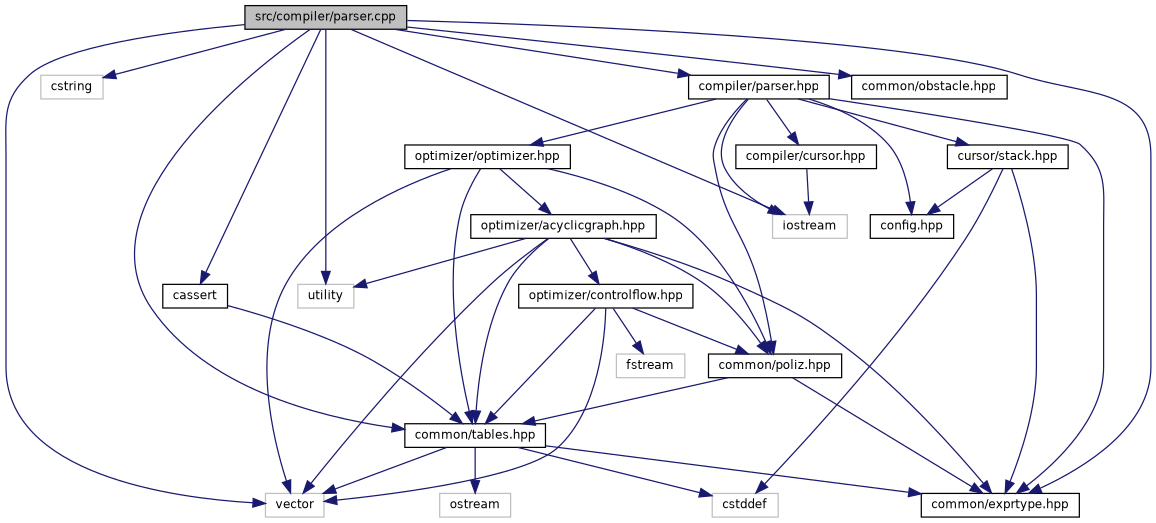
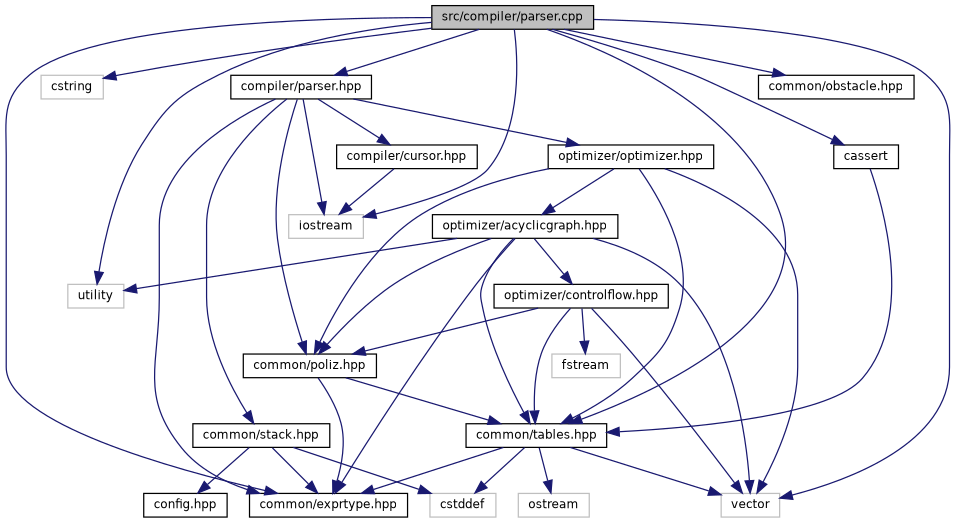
  digraph {
    node [color=black fillcolor=white fontname=Helvetica fontsize=10 shape=record style=filled]
    edge [color=midnightblue fontname=Helvetica fontsize=10 labelfontname=Helvetica labelfontsize=10 style=solid]
    n1 [fillcolor=grey75 fontcolor=black height=0.2 label="src/compiler/parser.cpp" width=0.4]
    n2 [color=grey75 height=0.2 label=iostream width=0.4]
    n3 [color=grey75 height=0.2 label=cstring width=0.4]
    n4 [color=grey75 height=0.2 label=utility width=0.4]
    n5 [color=grey75 height=0.2 label=vector width=0.4]
    n6 [height=0.2 label=cassert width=0.4]
    n7 [height=0.2 label="common/exprtype.hpp" width=0.4]
    n8 [height=0.2 label="common/tables.hpp" width=0.4]
    n9 [height=0.2 label="common/obstacle.hpp" width=0.4]
    n10 [height=0.2 label="compiler/parser.hpp" width=0.4]
    n11 [color=grey75 height=0.2 label=cstddef width=0.4]
    n12 [color=grey75 height=0.2 label=ostream width=0.4]
    n13 [height=0.2 label="config.hpp" width=0.4]
    n14 [height=0.2 label="common/poliz.hpp" width=0.4]
-   n15 [height=0.2 label="cursor/stack.hpp" width=0.4]
+   n15 [height=0.2 label="common/stack.hpp" width=0.4]
    n16 [height=0.2 label="compiler/cursor.hpp" width=0.4]
    n17 [height=0.2 label="optimizer/optimizer.hpp" width=0.4]
    n18 [color=grey75 height=0.2 label=fstream width=0.4]
    n19 [height=0.2 label="optimizer/acyclicgraph.hpp" width=0.4]
    n20 [height=0.2 label="optimizer/controlflow.hpp" width=0.4]
    n1 -> n2
    n1 -> n3
    n1 -> n4
    n1 -> n5
    n1 -> n6
    n1 -> n7
    n1 -> n8
    n1 -> n9
    n1 -> n10
    n6 -> n8
    n8 -> n5
    n8 -> n7
    n8 -> n11
    n8 -> n12
    n10 -> n2
    n10 -> n7
-   n10 -> n13
    n10 -> n14
    n10 -> n15
    n10 -> n16
    n10 -> n17
    n14 -> n7
    n14 -> n8
    n15 -> n7
    n15 -> n11
    n15 -> n13
    n16 -> n2
    n17 -> n5
    n17 -> n8
    n17 -> n14
    n17 -> n19
    n19 -> n4
    n19 -> n5
    n19 -> n7
    n19 -> n8
    n19 -> n14
    n19 -> n20
    n20 -> n5
    n20 -> n8
    n20 -> n14
    n20 -> n18
  }
